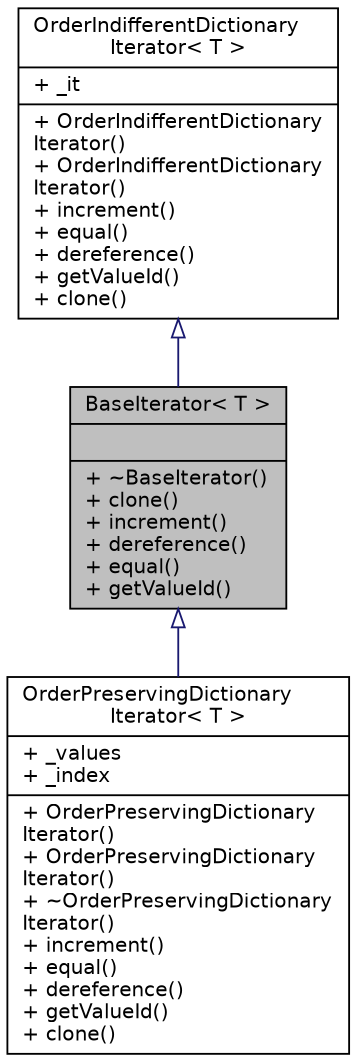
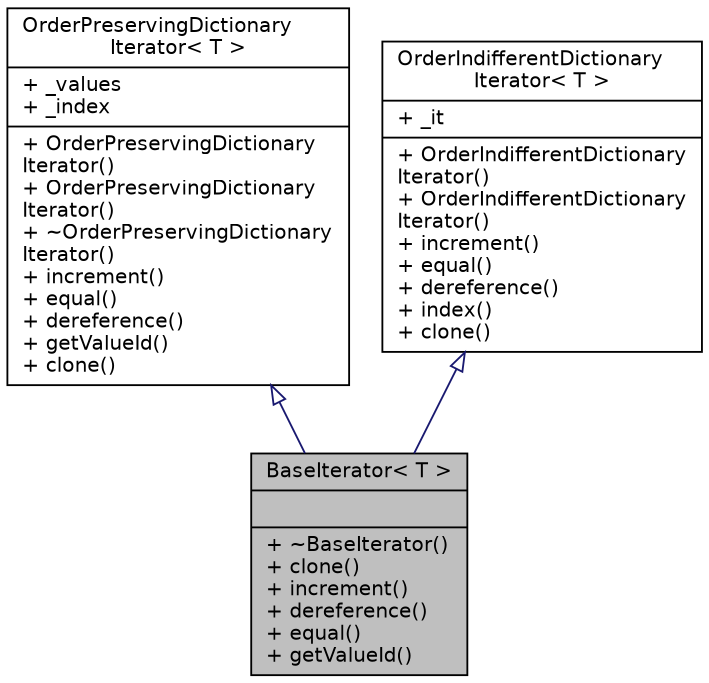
  digraph {
    node [color=black fillcolor=white fontname=Helvetica fontsize=11 shape=record style=filled]
    edge [arrowtail=onormal color=midnightblue dir=back fontname=Helvetica fontsize=11 labelfontname=Helvetica labelfontsize=11 style=solid]
    n1 [fillcolor=grey75 fontcolor=black height=0.2 label="{BaseIterator\< T \>\n||+ ~BaseIterator()\l+ clone()\l+ increment()\l+ dereference()\l+ equal()\l+ getValueId()\l}" width=0.4]
    n2 [height=0.2 label="{OrderPreservingDictionary\lIterator\< T \>\n|+ _values\l+ _index\l|+ OrderPreservingDictionary\lIterator()\l+ OrderPreservingDictionary\lIterator()\l+ ~OrderPreservingDictionary\lIterator()\l+ increment()\l+ equal()\l+ dereference()\l+ getValueId()\l+ clone()\l}" width=0.4]
-   n3 [height=0.2 label="{OrderIndifferentDictionary\lIterator\< T \>\n|+ _it\l|+ OrderIndifferentDictionary\lIterator()\l+ OrderIndifferentDictionary\lIterator()\l+ increment()\l+ equal()\l+ dereference()\l+ getValueId()\l+ clone()\l}" width=0.4]
-   n1 -> n2
+   n3 [height=0.2 label="{OrderIndifferentDictionary\lIterator\< T \>\n|+ _it\l|+ OrderIndifferentDictionary\lIterator()\l+ OrderIndifferentDictionary\lIterator()\l+ increment()\l+ equal()\l+ dereference()\l+ index()\l+ clone()\l}" width=0.4]
+   n2 -> n1
    n3 -> n1
  }
